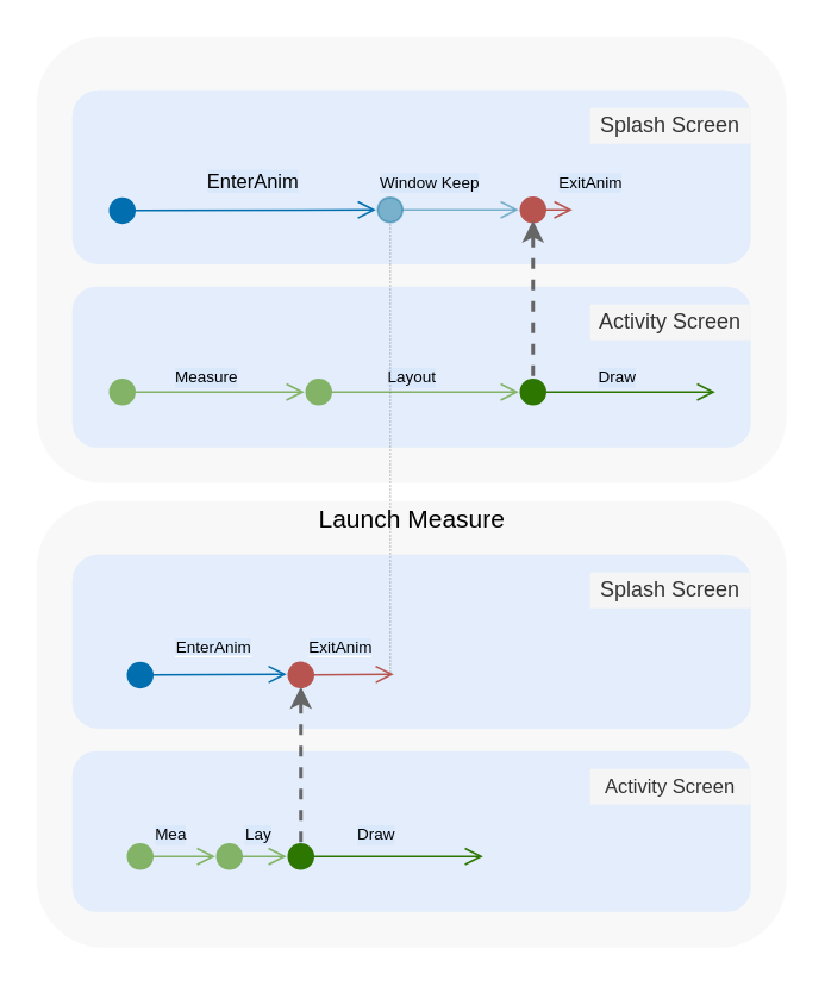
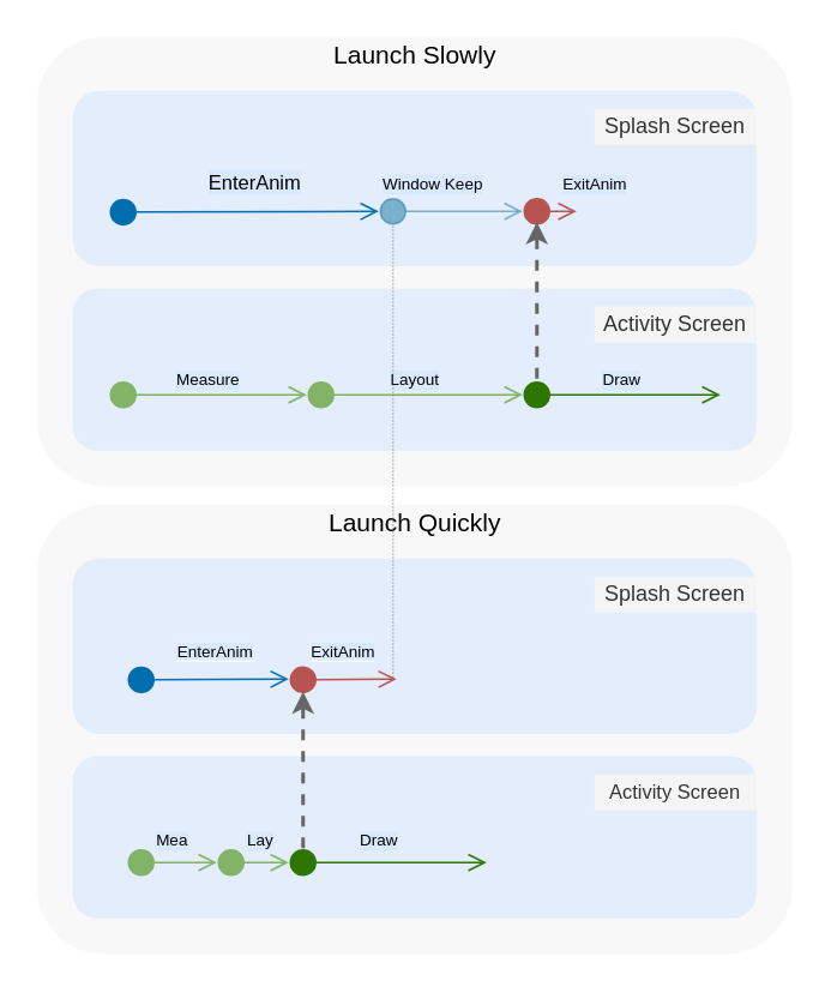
  <mxCell id="0" />
  <mxCell id="1" parent="0" />
  <mxCell id="2" value="" style="rounded=1;whiteSpace=wrap;html=1;shadow=0;glass=0;sketch=0;opacity=70;fillColor=#f5f5f5;fontColor=#333333;strokeColor=none;" vertex="1" parent="1"><mxGeometry x="20" y="280" width="420" height="250" as="geometry" /></mxCell>
- <mxCell id="3" value="&lt;span style=&quot;font-size: 14px&quot;&gt;Launch Measure&lt;/span&gt;" style="text;html=1;strokeColor=none;fillColor=none;align=center;verticalAlign=middle;whiteSpace=wrap;rounded=0;" vertex="1" parent="1"><mxGeometry x="154.66" y="280" width="150.68" height="20" as="geometry" /></mxCell>
+ <mxCell id="3" value="&lt;span style=&quot;font-size: 14px&quot;&gt;Launch Quickly&lt;/span&gt;" style="text;html=1;strokeColor=none;fillColor=none;align=center;verticalAlign=middle;whiteSpace=wrap;rounded=0;" vertex="1" parent="1"><mxGeometry x="154.66" y="280" width="150.68" height="20" as="geometry" /></mxCell>
  <mxCell id="4" value="" style="rounded=1;whiteSpace=wrap;html=1;shadow=0;glass=0;sketch=0;opacity=70;fillColor=#f5f5f5;fontColor=#333333;strokeColor=none;" vertex="1" parent="1"><mxGeometry x="20" y="20" width="420" height="250" as="geometry" /></mxCell>
  <mxCell id="5" value="" style="rounded=1;whiteSpace=wrap;html=1;shadow=0;glass=0;sketch=0;opacity=70;fillColor=#dae8fc;strokeColor=none;" vertex="1" parent="1"><mxGeometry x="40" y="160" width="380" height="90" as="geometry" /></mxCell>
  <mxCell id="6" value="Draw" style="html=1;verticalAlign=bottom;startArrow=circle;startFill=1;endArrow=open;startSize=6;endSize=8;fontSize=9;fillColor=#60a917;strokeColor=#2D7600;horizontal=1;labelBackgroundColor=#DAE8FC;" edge="1" parent="1"><mxGeometry width="80" relative="1" as="geometry"><mxPoint x="290" y="219" as="sourcePoint" /><mxPoint x="400" y="219" as="targetPoint" /></mxGeometry></mxCell>
  <mxCell id="7" value="&lt;font style=&quot;font-size: 12px&quot;&gt;Activity Screen&lt;/font&gt;" style="text;html=1;fillColor=#f5f5f5;align=center;verticalAlign=middle;whiteSpace=wrap;rounded=0;fontColor=#333333;" vertex="1" parent="1"><mxGeometry x="330" y="170" width="90" height="20" as="geometry" /></mxCell>
  <mxCell id="8" value="Measure" style="html=1;verticalAlign=bottom;startArrow=circle;startFill=1;endArrow=open;startSize=6;endSize=8;fontSize=9;fillColor=#d5e8d4;strokeColor=#82b366;labelBackgroundColor=#DAE8FC;" edge="1" parent="1"><mxGeometry width="80" relative="1" as="geometry"><mxPoint x="60" y="219" as="sourcePoint" /><mxPoint x="170" y="219" as="targetPoint" /></mxGeometry></mxCell>
  <mxCell id="9" value="Layout" style="html=1;verticalAlign=bottom;startArrow=circle;startFill=1;endArrow=open;startSize=6;endSize=8;fontSize=9;fillColor=#d5e8d4;strokeColor=#82b366;labelBackgroundColor=#DAE8FC;" edge="1" parent="1"><mxGeometry width="80" relative="1" as="geometry"><mxPoint x="170" y="219" as="sourcePoint" /><mxPoint x="290" y="219" as="targetPoint" /></mxGeometry></mxCell>
  <mxCell id="10" value="" style="rounded=1;whiteSpace=wrap;html=1;shadow=0;glass=0;sketch=0;opacity=70;fillColor=#dae8fc;strokeColor=none;" vertex="1" parent="1"><mxGeometry x="40" y="50" width="380" height="97.46" as="geometry" /></mxCell>
  <mxCell id="11" value="&lt;font style=&quot;font-size: 11px&quot;&gt;EnterAnim&lt;/font&gt;" style="html=1;verticalAlign=bottom;startArrow=circle;startFill=1;endArrow=open;startSize=6;endSize=8;fontSize=9;fillColor=#1ba1e2;strokeColor=#006EAF;labelBackgroundColor=#DAE8FC;" edge="1" parent="1"><mxGeometry x="0.077" y="7" width="80" relative="1" as="geometry"><mxPoint x="60" y="117.46" as="sourcePoint" /><mxPoint x="210" y="117" as="targetPoint" /><mxPoint as="offset" /></mxGeometry></mxCell>
  <mxCell id="12" value="ExitAnim" style="html=1;verticalAlign=bottom;startArrow=circle;startFill=1;endArrow=open;startSize=6;endSize=8;fontSize=9;fillColor=#f8cecc;strokeColor=#b85450;labelBackgroundColor=#DAE8FC;gradientColor=#ea6b66;" edge="1" parent="1"><mxGeometry x="1" y="12" width="80" relative="1" as="geometry"><mxPoint x="290" y="117" as="sourcePoint" /><mxPoint x="320" y="117" as="targetPoint" /><mxPoint x="10" y="5" as="offset" /></mxGeometry></mxCell>
  <mxCell id="13" value="&lt;font style=&quot;font-size: 12px&quot;&gt;Splash Screen&lt;/font&gt;" style="text;html=1;fillColor=#f5f5f5;align=center;verticalAlign=middle;whiteSpace=wrap;rounded=0;fontColor=#333333;" vertex="1" parent="1"><mxGeometry x="330" y="60" width="90" height="20" as="geometry" /></mxCell>
  <mxCell id="14" value="" style="rounded=1;whiteSpace=wrap;html=1;shadow=0;glass=0;sketch=0;opacity=70;fillColor=#dae8fc;strokeColor=none;" vertex="1" parent="1"><mxGeometry x="40" y="420" width="380" height="90" as="geometry" /></mxCell>
  <mxCell id="15" value="Draw" style="html=1;verticalAlign=bottom;startArrow=circle;startFill=1;endArrow=open;startSize=6;endSize=8;fontSize=9;fillColor=#60a917;strokeColor=#2D7600;labelBackgroundColor=#DAE8FC;" edge="1" parent="1"><mxGeometry x="-0.091" y="4" width="80" relative="1" as="geometry"><mxPoint x="160" y="479" as="sourcePoint" /><mxPoint x="270" y="479" as="targetPoint" /><mxPoint as="offset" /></mxGeometry></mxCell>
  <mxCell id="16" value="&lt;font style=&quot;font-size: 11px&quot;&gt;Activity Screen&lt;/font&gt;" style="text;html=1;fillColor=#f5f5f5;align=center;verticalAlign=middle;whiteSpace=wrap;rounded=0;fontColor=#333333;" vertex="1" parent="1"><mxGeometry x="330" y="430" width="90" height="20" as="geometry" /></mxCell>
  <mxCell id="17" value="" style="rounded=1;whiteSpace=wrap;html=1;shadow=0;glass=0;sketch=0;opacity=70;fillColor=#dae8fc;strokeColor=none;" vertex="1" parent="1"><mxGeometry x="40" y="310" width="380" height="97.46" as="geometry" /></mxCell>
  <mxCell id="18" value="&lt;span style=&quot;background-color: rgb(218 , 232 , 252)&quot;&gt;EnterAnim&lt;/span&gt;" style="html=1;verticalAlign=bottom;startArrow=circle;startFill=1;endArrow=open;startSize=6;endSize=8;fontSize=9;fillColor=#1ba1e2;strokeColor=#006EAF;" edge="1" parent="1"><mxGeometry x="0.091" y="7" width="80" relative="1" as="geometry"><mxPoint x="70" y="377.46" as="sourcePoint" /><mxPoint x="160" y="377" as="targetPoint" /><mxPoint as="offset" /></mxGeometry></mxCell>
  <mxCell id="19" value="&lt;span style=&quot;background-color: rgb(218 , 232 , 252)&quot;&gt;ExitAnim&lt;/span&gt;" style="html=1;verticalAlign=bottom;startArrow=circle;startFill=1;endArrow=open;startSize=6;endSize=8;fontSize=9;fillColor=#f8cecc;strokeColor=#b85450;gradientColor=#ea6b66;" edge="1" parent="1"><mxGeometry x="0.002" y="7" width="80" relative="1" as="geometry"><mxPoint x="160" y="377.46" as="sourcePoint" /><mxPoint x="220" y="377" as="targetPoint" /><mxPoint as="offset" /></mxGeometry></mxCell>
  <mxCell id="20" value="&lt;font style=&quot;font-size: 12px&quot;&gt;Splash Screen&lt;/font&gt;" style="text;html=1;fillColor=#f5f5f5;align=center;verticalAlign=middle;whiteSpace=wrap;rounded=0;fontColor=#333333;" vertex="1" parent="1"><mxGeometry x="330" y="320" width="90" height="20" as="geometry" /></mxCell>
+ <mxCell id="21" value="&lt;span style=&quot;font-size: 14px&quot;&gt;Launch Slowly&lt;/span&gt;" style="text;html=1;strokeColor=none;fillColor=none;align=center;verticalAlign=middle;whiteSpace=wrap;rounded=0;" vertex="1" parent="1"><mxGeometry x="154.66" y="20" width="150.68" height="20" as="geometry" /></mxCell>
  <mxCell id="22" value="Lay" style="html=1;verticalAlign=bottom;startArrow=circle;startFill=1;endArrow=open;startSize=6;endSize=8;fontSize=9;fillColor=#d5e8d4;strokeColor=#82b366;labelBackgroundColor=#DAE8FC;" edge="1" parent="1"><mxGeometry x="0.2" y="4" width="80" relative="1" as="geometry"><mxPoint x="120" y="479" as="sourcePoint" /><mxPoint x="160" y="479" as="targetPoint" /><Array as="points" /><mxPoint as="offset" /></mxGeometry></mxCell>
  <mxCell id="23" value="Mea" style="html=1;verticalAlign=bottom;startArrow=circle;startFill=1;endArrow=open;startSize=6;endSize=8;fontSize=9;fillColor=#d5e8d4;strokeColor=#82b366;labelBackgroundColor=#DAE8FC;" edge="1" parent="1"><mxGeometry y="4" width="80" relative="1" as="geometry"><mxPoint x="70" y="479" as="sourcePoint" /><mxPoint x="120" y="479" as="targetPoint" /><mxPoint as="offset" /></mxGeometry></mxCell>
  <mxCell id="24" value="" style="endArrow=classic;html=1;labelBackgroundColor=#DAE8FC;fontSize=9;dashed=1;strokeWidth=2;fillColor=#f5f5f5;strokeColor=#666666;gradientColor=#b3b3b3;" edge="1" parent="1"><mxGeometry width="50" height="50" relative="1" as="geometry"><mxPoint x="298" y="210" as="sourcePoint" /><mxPoint x="298" y="123" as="targetPoint" /></mxGeometry></mxCell>
  <mxCell id="25" value="" style="endArrow=classic;html=1;labelBackgroundColor=#DAE8FC;fontSize=9;dashed=1;strokeWidth=2;fillColor=#f5f5f5;strokeColor=#666666;gradientColor=#b3b3b3;" edge="1" parent="1"><mxGeometry width="50" height="50" relative="1" as="geometry"><mxPoint x="168" y="471" as="sourcePoint" /><mxPoint x="168" y="384" as="targetPoint" /></mxGeometry></mxCell>
  <mxCell id="26" value="" style="endArrow=none;dashed=1;html=1;strokeWidth=1;labelBackgroundColor=#DAE8FC;fontSize=9;fillColor=#f5f5f5;strokeColor=#666666;dashPattern=1 1;gradientColor=#b3b3b3;opacity=40;" edge="1" parent="1"><mxGeometry width="50" height="50" relative="1" as="geometry"><mxPoint x="218" y="376" as="sourcePoint" /><mxPoint x="218" y="124" as="targetPoint" /></mxGeometry></mxCell>
  <mxCell id="27" value="Window Keep" style="html=1;verticalAlign=bottom;startArrow=circle;startFill=1;endArrow=open;startSize=6;endSize=8;fontSize=9;fillColor=#b1ddf0;strokeColor=#10739e;opacity=50;labelBackgroundColor=#DAE8FC;" edge="1" parent="1"><mxGeometry x="-0.25" y="7" width="80" relative="1" as="geometry"><mxPoint x="210" y="117" as="sourcePoint" /><mxPoint x="290" y="117" as="targetPoint" /><mxPoint as="offset" /></mxGeometry></mxCell>
